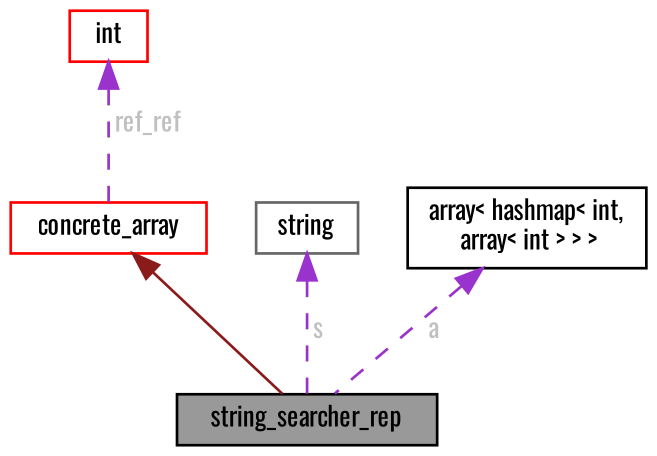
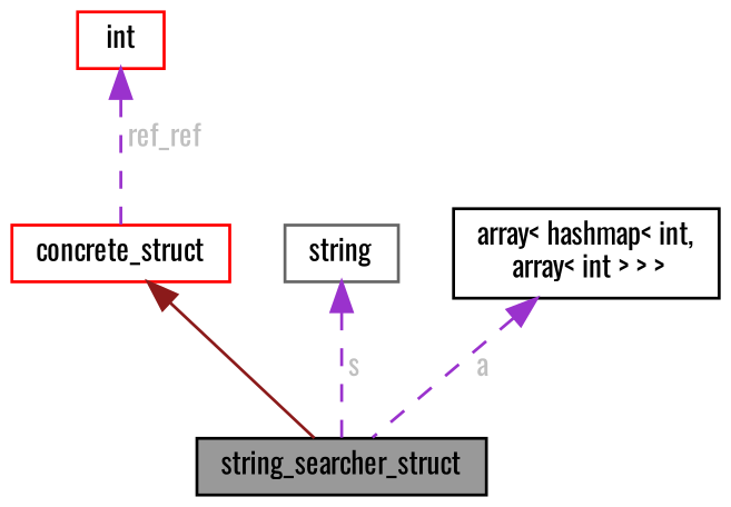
  digraph {
    fontname=Oswald
    node [color=black fillcolor=white fontname=Oswald fontsize=10 shape=box style=filled]
    edge [color=darkorchid3 dir=back fontname=Oswald fontsize=10 labelfontname=Helvetica labelfontsize=10 style=dashed fontcolor=grey]
-   n1 [fillcolor=grey60 fontcolor=black height=0.2 label=string_searcher_rep width=0.4]
-   n2 [color=red height=0.2 label=concrete_array width=0.4]
+   n1 [fillcolor=grey60 fontcolor=black height=0.2 label=string_searcher_struct width=0.4]
+   n2 [color=red height=0.2 label=concrete_struct width=0.4]
    n3 [color=red height=0.2 label=int width=0.4]
    n4 [color=gray40 height=0.2 label=string width=0.4]
    n5 [height=0.2 label="array\< hashmap\< int,\l array\< int \> \> \>" width=0.4]
    n2 -> n1 [color=firebrick4 style=solid fontcolor=""]
    n3 -> n2 [label=" ref_ref"]
    n4 -> n1 [label=" s"]
    n5 -> n1 [label=" a"]
  }
